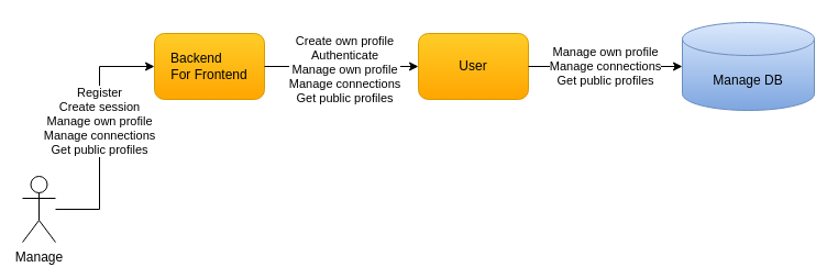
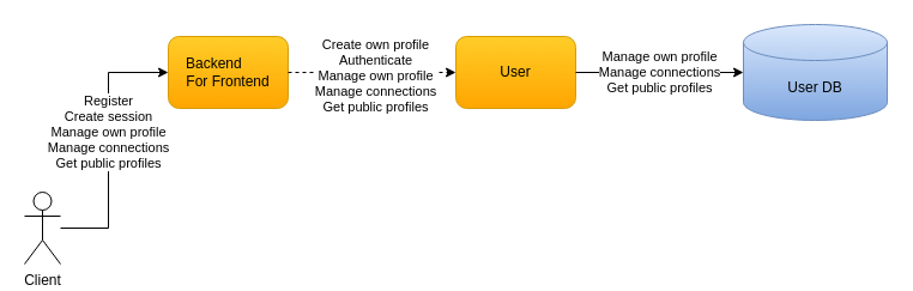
  <mxCell id="0" />
  <mxCell id="1" parent="0" />
  <mxCell id="2" value="Register&lt;br style=&quot;border-color: var(--border-color);&quot;&gt;Create session&lt;br style=&quot;border-color: var(--border-color);&quot;&gt;Manage own&amp;nbsp;profile&lt;br style=&quot;border-color: var(--border-color);&quot;&gt;Manage connections&lt;br style=&quot;border-color: var(--border-color);&quot;&gt;Get public profiles" style="edgeStyle=orthogonalEdgeStyle;rounded=0;orthogonalLoop=1;jettySize=auto;html=1;entryX=0;entryY=0.5;entryDx=0;entryDy=0;" parent="1" source="3" target="4" edge="1"><mxGeometry x="0.091" relative="1" as="geometry"><Array as="points"><mxPoint x="90" y="190" /><mxPoint x="90" y="60" /></Array><mxPoint as="offset" /></mxGeometry></mxCell>
- <mxCell id="3" value="Manage" style="shape=umlActor;verticalLabelPosition=bottom;verticalAlign=top;html=1;outlineConnect=0;" parent="1" vertex="1"><mxGeometry x="20" y="160" width="30" height="60" as="geometry" /></mxCell>
+ <mxCell id="3" value="Client" style="shape=umlActor;verticalLabelPosition=bottom;verticalAlign=top;html=1;outlineConnect=0;" parent="1" vertex="1"><mxGeometry x="20" y="160" width="30" height="60" as="geometry" /></mxCell>
  <mxCell id="4" value="&lt;font style=&quot;font-size: 12px&quot;&gt;Backend&amp;nbsp; &amp;nbsp; &amp;nbsp; &amp;nbsp;&lt;br&gt;For Frontend&lt;/font&gt;" style="rounded=1;whiteSpace=wrap;html=1;gradientColor=#ffa500;fillColor=#ffcd28;strokeColor=#d79b00;" parent="1" vertex="1"><mxGeometry x="140" y="30" width="100" height="60" as="geometry" /></mxCell>
  <mxCell id="5" value="&lt;font style=&quot;font-size: 12px&quot;&gt;User&lt;/font&gt;" style="rounded=1;whiteSpace=wrap;html=1;gradientColor=#ffa500;fillColor=#ffcd28;strokeColor=#d79b00;" parent="1" vertex="1"><mxGeometry x="380" y="30" width="100" height="60" as="geometry" /></mxCell>
- <mxCell id="6" value="Manage DB" style="shape=cylinder3;whiteSpace=wrap;html=1;boundedLbl=1;backgroundOutline=1;size=15;gradientColor=#7ea6e0;fillColor=#dae8fc;strokeColor=#6c8ebf;" parent="1" vertex="1"><mxGeometry x="620" y="20" width="120" height="80" as="geometry" /></mxCell>
+ <mxCell id="6" value="User DB" style="shape=cylinder3;whiteSpace=wrap;html=1;boundedLbl=1;backgroundOutline=1;size=15;gradientColor=#7ea6e0;fillColor=#dae8fc;strokeColor=#6c8ebf;" parent="1" vertex="1"><mxGeometry x="620" y="20" width="120" height="80" as="geometry" /></mxCell>
  <mxCell id="7" value="&lt;font style=&quot;font-size: 11px&quot;&gt;Manage own profile&lt;br style=&quot;border-color: var(--border-color);&quot;&gt;Manage connections&lt;br style=&quot;border-color: var(--border-color);&quot;&gt;Get public profiles&lt;br&gt;&lt;/font&gt;" style="rounded=0;orthogonalLoop=1;jettySize=auto;html=1;entryX=0;entryY=0.5;entryDx=0;entryDy=0;entryPerimeter=0;startArrow=none;startFill=0;" parent="1" target="6" edge="1"><mxGeometry relative="1" as="geometry"><mxPoint x="480" y="60" as="sourcePoint" /><mxPoint x="550" y="110" as="targetPoint" /><mxPoint as="offset" /><Array as="points" /></mxGeometry></mxCell>
- <mxCell id="8" value="Create own profile&lt;br style=&quot;border-color: var(--border-color);&quot;&gt;Authenticate&lt;br style=&quot;border-color: var(--border-color);&quot;&gt;Manage own profile&lt;br style=&quot;border-color: var(--border-color);&quot;&gt;Manage connections&lt;br style=&quot;border-color: var(--border-color);&quot;&gt;Get public profiles" style="endArrow=classic;html=1;entryX=0;entryY=0.5;entryDx=0;entryDy=0;exitX=1;exitY=0.5;exitDx=0;exitDy=0;" parent="1" source="4" target="5" edge="1"><mxGeometry x="0.044" y="-3" width="50" height="50" relative="1" as="geometry"><mxPoint x="270" y="40" as="sourcePoint" /><mxPoint x="370" y="290" as="targetPoint" /><mxPoint as="offset" /></mxGeometry></mxCell>
+ <mxCell id="8" value="Create own profile&lt;br style=&quot;border-color: var(--border-color);&quot;&gt;Authenticate&lt;br style=&quot;border-color: var(--border-color);&quot;&gt;Manage own profile&lt;br style=&quot;border-color: var(--border-color);&quot;&gt;Manage connections&lt;br style=&quot;border-color: var(--border-color);&quot;&gt;Get public profiles" style="endArrow=classic;html=1;entryX=0;entryY=0.5;entryDx=0;entryDy=0;exitX=1;exitY=0.5;exitDx=0;exitDy=0;dashed=1;" parent="1" source="4" target="5" edge="1"><mxGeometry x="0.044" y="-3" width="50" height="50" relative="1" as="geometry"><mxPoint x="270" y="40" as="sourcePoint" /><mxPoint x="370" y="290" as="targetPoint" /><mxPoint as="offset" /></mxGeometry></mxCell>
